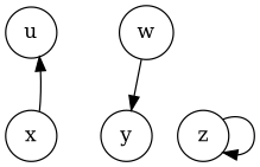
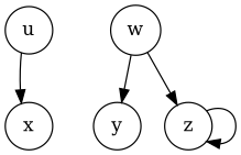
  digraph {
    node [shape=circle]
    u
    x
    w
    y
    z
-   x -> u
+   u -> x
    w -> y
+   w -> z
    z -> z
  }
